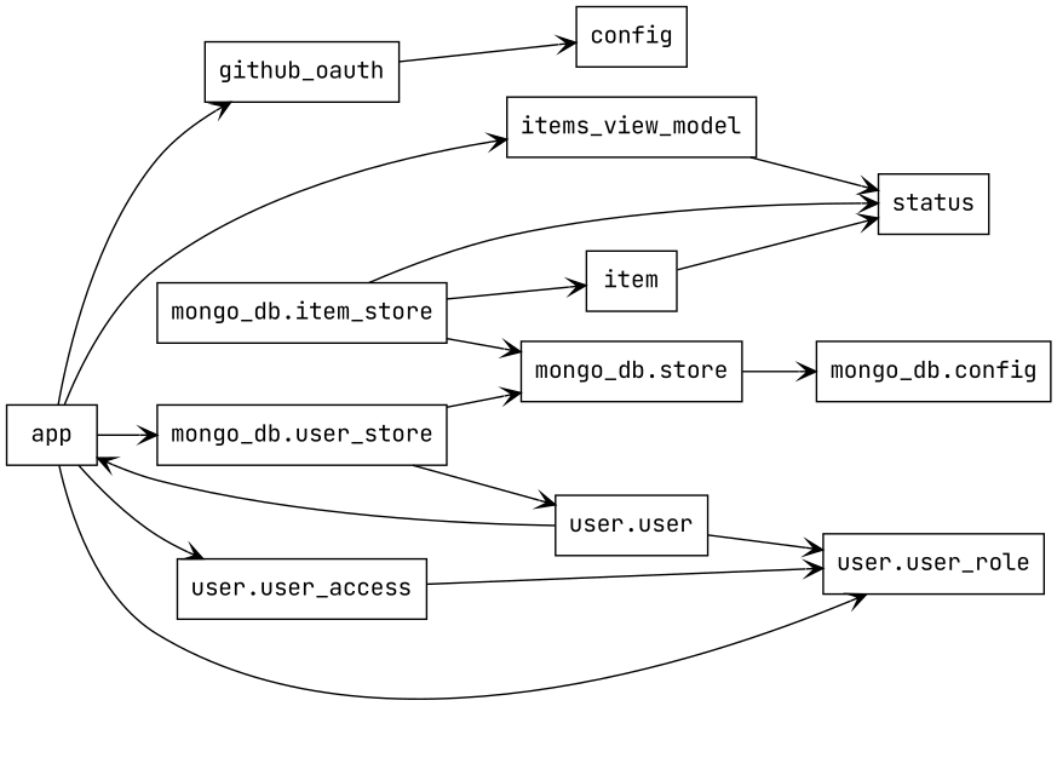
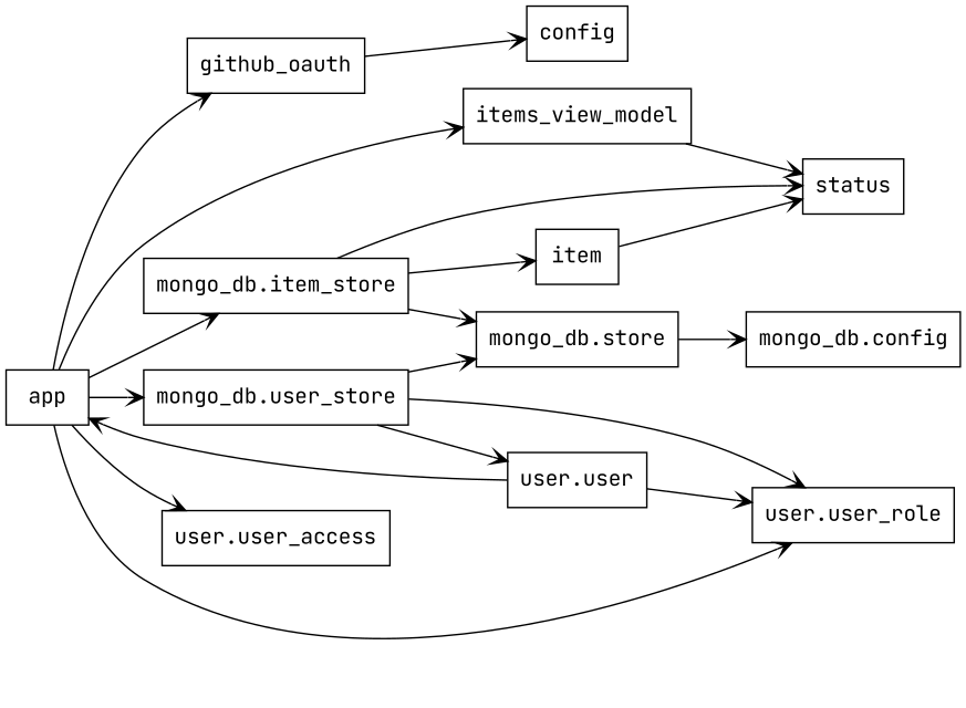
  digraph {
    fontname="JetBrains Mono"
    rankdir=LR
    node [fontname="JetBrains Mono" shape=box]
    edge [arrowhead=open arrowtail=none fontname="JetBrains Mono"]
    n1 [label=app]
    n2 [label=github_oauth]
    n3 [label=items_view_model]
    n4 [label="mongo_db.item_store"]
    n5 [label="mongo_db.user_store"]
    n6 [label="user.user_access"]
    n7 [label="user.user_role"]
    n8 [label=config]
    n9 [label=status]
    n10 [label=item]
    n11 [label="mongo_db.store"]
    n12 [label="user.user"]
    n13 [label="mongo_db.config"]
    n1 -> n2
    n1 -> n3
+   n1 -> n4
    n1 -> n5
    n1 -> n6
    n1 -> n7
    n2 -> n8
    n3 -> n9
    n4 -> n9
    n4 -> n10
    n4 -> n11
-   n6 -> n7
+   n5 -> n7
    n5 -> n11
    n5 -> n12
    n10 -> n9
    n11 -> n13
    n12 -> n1
    n12 -> n7
  }
